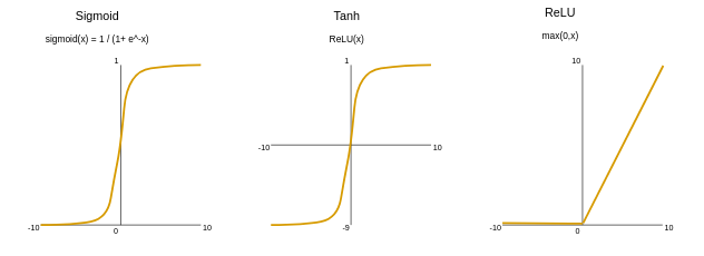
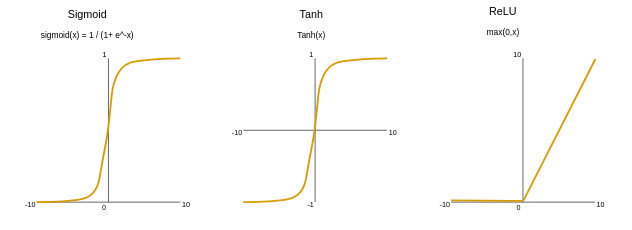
  <mxCell id="0" />
  <mxCell id="1" parent="0" />
  <mxCell id="2" value="" style="endArrow=none;html=1;rounded=0;" edge="1" parent="1"><mxGeometry width="50" height="50" relative="1" as="geometry"><mxPoint x="525" y="337" as="sourcePoint" /><mxPoint x="525" y="97" as="targetPoint" /></mxGeometry></mxCell>
  <mxCell id="3" value="" style="endArrow=none;html=1;rounded=0;" edge="1" parent="1"><mxGeometry width="50" height="50" relative="1" as="geometry"><mxPoint x="405" y="217" as="sourcePoint" /><mxPoint x="645" y="217" as="targetPoint" /></mxGeometry></mxCell>
  <mxCell id="4" value="" style="curved=1;endArrow=none;html=1;rounded=0;startFill=0;strokeWidth=3;fillColor=#ffe6cc;strokeColor=#d79b00;" edge="1" parent="1"><mxGeometry width="50" height="50" relative="1" as="geometry"><mxPoint x="405" y="337" as="sourcePoint" /><mxPoint x="645" y="97" as="targetPoint" /><Array as="points"><mxPoint x="455" y="337" /><mxPoint x="505" y="327" /><mxPoint x="515" y="267" /><mxPoint x="525" y="217" /><mxPoint x="535" y="107" /><mxPoint x="605" y="97" /></Array></mxGeometry></mxCell>
  <mxCell id="5" value="-10" style="text;html=1;align=center;verticalAlign=middle;whiteSpace=wrap;rounded=0;" vertex="1" parent="1"><mxGeometry x="365" y="207" width="60" height="30" as="geometry" /></mxCell>
  <mxCell id="6" value="10" style="text;html=1;align=center;verticalAlign=middle;whiteSpace=wrap;rounded=0;" vertex="1" parent="1"><mxGeometry x="625" y="207" width="60" height="30" as="geometry" /></mxCell>
  <mxCell id="7" value="1" style="text;html=1;align=center;verticalAlign=middle;whiteSpace=wrap;rounded=0;" vertex="1" parent="1"><mxGeometry x="489" y="76" width="60" height="30" as="geometry" /></mxCell>
- <mxCell id="8" value="-9" style="text;html=1;align=center;verticalAlign=middle;whiteSpace=wrap;rounded=0;" vertex="1" parent="1"><mxGeometry x="488" y="327" width="60" height="30" as="geometry" /></mxCell>
+ <mxCell id="8" value="-1" style="text;html=1;align=center;verticalAlign=middle;whiteSpace=wrap;rounded=0;" vertex="1" parent="1"><mxGeometry x="488" y="327" width="60" height="30" as="geometry" /></mxCell>
  <mxCell id="9" value="" style="endArrow=none;html=1;rounded=0;" edge="1" parent="1"><mxGeometry width="50" height="50" relative="1" as="geometry"><mxPoint x="180" y="337" as="sourcePoint" /><mxPoint x="180" y="97" as="targetPoint" /></mxGeometry></mxCell>
  <mxCell id="10" value="" style="endArrow=none;html=1;rounded=0;" edge="1" parent="1"><mxGeometry width="50" height="50" relative="1" as="geometry"><mxPoint x="60" y="337" as="sourcePoint" /><mxPoint x="300" y="337" as="targetPoint" /></mxGeometry></mxCell>
  <mxCell id="11" value="" style="curved=1;endArrow=none;html=1;rounded=0;startFill=0;strokeWidth=3;fillColor=#ffe6cc;strokeColor=#d79b00;" edge="1" parent="1"><mxGeometry width="50" height="50" relative="1" as="geometry"><mxPoint x="60" y="337" as="sourcePoint" /><mxPoint x="300" y="97" as="targetPoint" /><Array as="points"><mxPoint x="110" y="337" /><mxPoint x="160" y="327" /><mxPoint x="170" y="267" /><mxPoint x="180" y="217" /><mxPoint x="190" y="107" /><mxPoint x="260" y="97" /></Array></mxGeometry></mxCell>
  <mxCell id="12" value="-10" style="text;html=1;align=center;verticalAlign=middle;whiteSpace=wrap;rounded=0;" vertex="1" parent="1"><mxGeometry x="20" y="327" width="60" height="30" as="geometry" /></mxCell>
  <mxCell id="13" value="10" style="text;html=1;align=center;verticalAlign=middle;whiteSpace=wrap;rounded=0;" vertex="1" parent="1"><mxGeometry x="280" y="327" width="60" height="30" as="geometry" /></mxCell>
  <mxCell id="14" value="1" style="text;html=1;align=center;verticalAlign=middle;whiteSpace=wrap;rounded=0;" vertex="1" parent="1"><mxGeometry x="144" y="76" width="60" height="30" as="geometry" /></mxCell>
  <mxCell id="15" value="0" style="text;html=1;align=center;verticalAlign=middle;whiteSpace=wrap;rounded=0;" vertex="1" parent="1"><mxGeometry x="143" y="332" width="60" height="30" as="geometry" /></mxCell>
  <mxCell id="16" value="" style="endArrow=none;html=1;rounded=0;" edge="1" parent="1"><mxGeometry width="50" height="50" relative="1" as="geometry"><mxPoint x="872" y="337" as="sourcePoint" /><mxPoint x="872" y="97" as="targetPoint" /></mxGeometry></mxCell>
  <mxCell id="17" value="" style="endArrow=none;html=1;rounded=0;" edge="1" parent="1"><mxGeometry width="50" height="50" relative="1" as="geometry"><mxPoint x="752" y="337" as="sourcePoint" /><mxPoint x="992" y="337" as="targetPoint" /></mxGeometry></mxCell>
  <mxCell id="18" value="-10" style="text;html=1;align=center;verticalAlign=middle;whiteSpace=wrap;rounded=0;" vertex="1" parent="1"><mxGeometry x="712" y="327" width="60" height="30" as="geometry" /></mxCell>
  <mxCell id="19" value="10" style="text;html=1;align=center;verticalAlign=middle;whiteSpace=wrap;rounded=0;" vertex="1" parent="1"><mxGeometry x="972" y="327" width="60" height="30" as="geometry" /></mxCell>
  <mxCell id="20" value="10" style="text;html=1;align=center;verticalAlign=middle;whiteSpace=wrap;rounded=0;" vertex="1" parent="1"><mxGeometry x="833" y="76" width="60" height="30" as="geometry" /></mxCell>
  <mxCell id="21" value="0" style="text;html=1;align=center;verticalAlign=middle;whiteSpace=wrap;rounded=0;" vertex="1" parent="1"><mxGeometry x="835" y="332" width="60" height="30" as="geometry" /></mxCell>
  <mxCell id="22" value="&lt;font style=&quot;font-size: 18px;&quot;&gt;Sigmoid&lt;/font&gt;&lt;div&gt;&lt;br&gt;&lt;/div&gt;&lt;div&gt;&lt;font style=&quot;font-size: 14px;&quot;&gt;sigmoid(x) = 1 / (1+ e^-x)&lt;/font&gt;&lt;/div&gt;" style="text;html=1;align=center;verticalAlign=middle;whiteSpace=wrap;rounded=0;" vertex="1" parent="1"><mxGeometry x="58" y="25" width="174" height="30" as="geometry" /></mxCell>
- <mxCell id="23" value="&lt;font style=&quot;font-size: 18px;&quot;&gt;Tanh&lt;/font&gt;&lt;div&gt;&lt;br&gt;&lt;/div&gt;&lt;div&gt;&lt;font style=&quot;font-size: 14px;&quot;&gt;ReLU(x)&lt;/font&gt;&lt;/div&gt;" style="text;html=1;align=center;verticalAlign=middle;whiteSpace=wrap;rounded=0;" vertex="1" parent="1"><mxGeometry x="432" y="25" width="174" height="30" as="geometry" /></mxCell>
+ <mxCell id="23" value="&lt;font style=&quot;font-size: 18px;&quot;&gt;Tanh&lt;/font&gt;&lt;div&gt;&lt;br&gt;&lt;/div&gt;&lt;div&gt;&lt;font style=&quot;font-size: 14px;&quot;&gt;Tanh(x)&lt;/font&gt;&lt;/div&gt;" style="text;html=1;align=center;verticalAlign=middle;whiteSpace=wrap;rounded=0;" vertex="1" parent="1"><mxGeometry x="432" y="25" width="174" height="30" as="geometry" /></mxCell>
  <mxCell id="24" value="&lt;font style=&quot;font-size: 18px;&quot;&gt;ReLU&lt;/font&gt;&lt;div&gt;&lt;br&gt;&lt;/div&gt;&lt;div&gt;&lt;font style=&quot;font-size: 14px;&quot;&gt;max(0,x)&lt;/font&gt;&lt;/div&gt;" style="text;html=1;align=center;verticalAlign=middle;whiteSpace=wrap;rounded=0;" vertex="1" parent="1"><mxGeometry x="752" y="20" width="174" height="30" as="geometry" /></mxCell>
  <mxCell id="25" value="" style="endArrow=none;html=1;rounded=0;strokeWidth=3;fillColor=#ffe6cc;strokeColor=#d79b00;entryX=0.617;entryY=0.033;entryDx=0;entryDy=0;entryPerimeter=0;" edge="1" parent="1"><mxGeometry width="50" height="50" relative="1" as="geometry"><mxPoint x="752" y="334" as="sourcePoint" /><mxPoint x="872.02" y="334.99" as="targetPoint" /></mxGeometry></mxCell>
  <mxCell id="26" value="" style="endArrow=none;html=1;rounded=0;fillColor=#ffe6cc;strokeColor=#d79b00;strokeWidth=3;" edge="1" parent="1"><mxGeometry width="50" height="50" relative="1" as="geometry"><mxPoint x="873" y="334" as="sourcePoint" /><mxPoint x="993" y="98" as="targetPoint" /></mxGeometry></mxCell>
